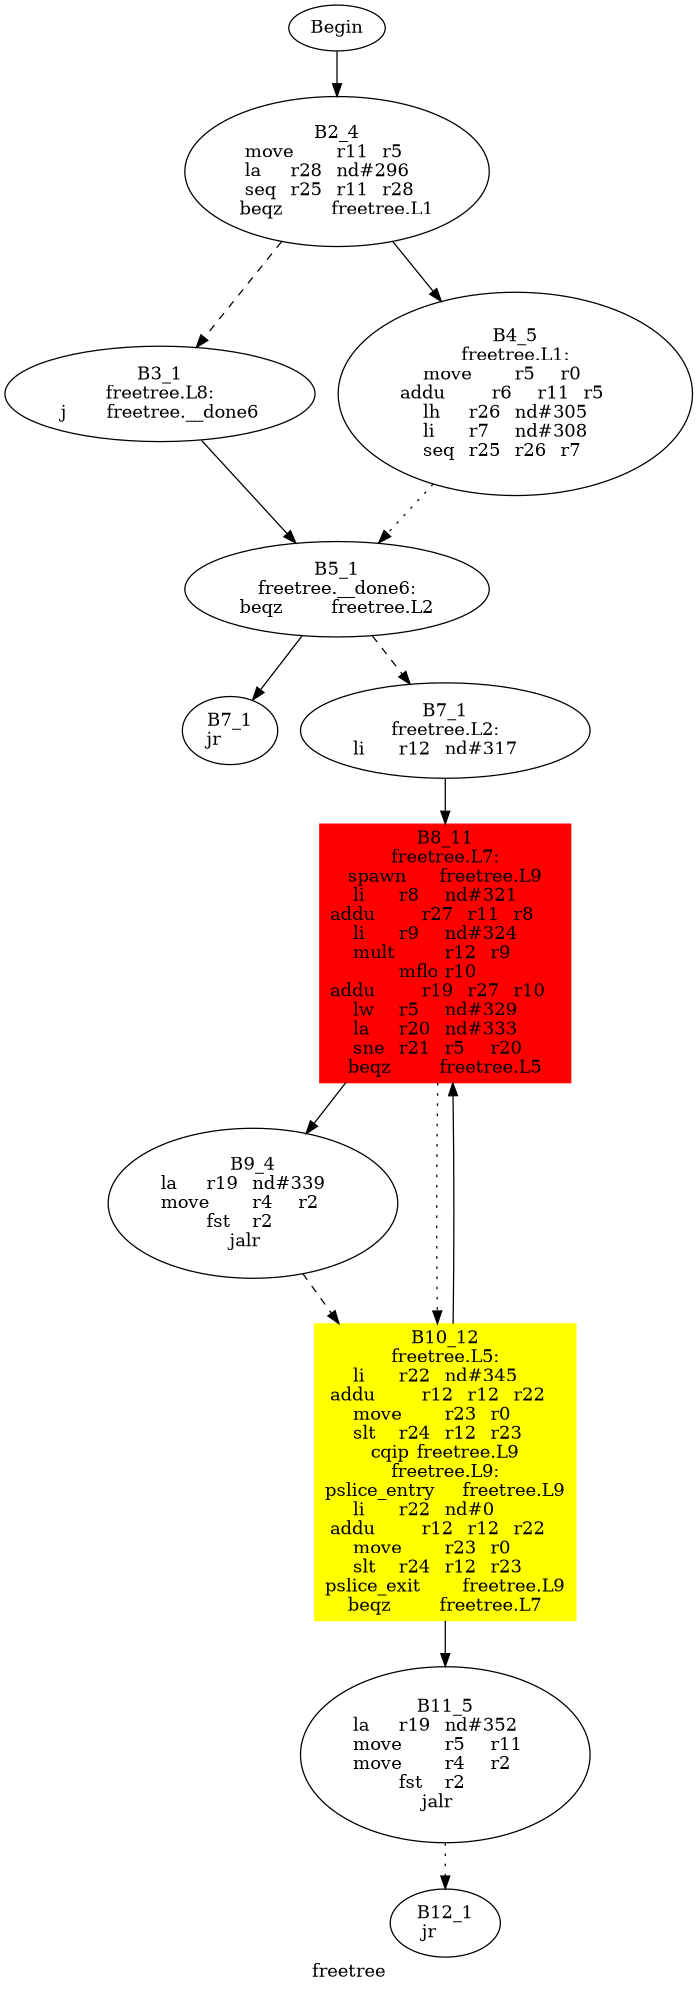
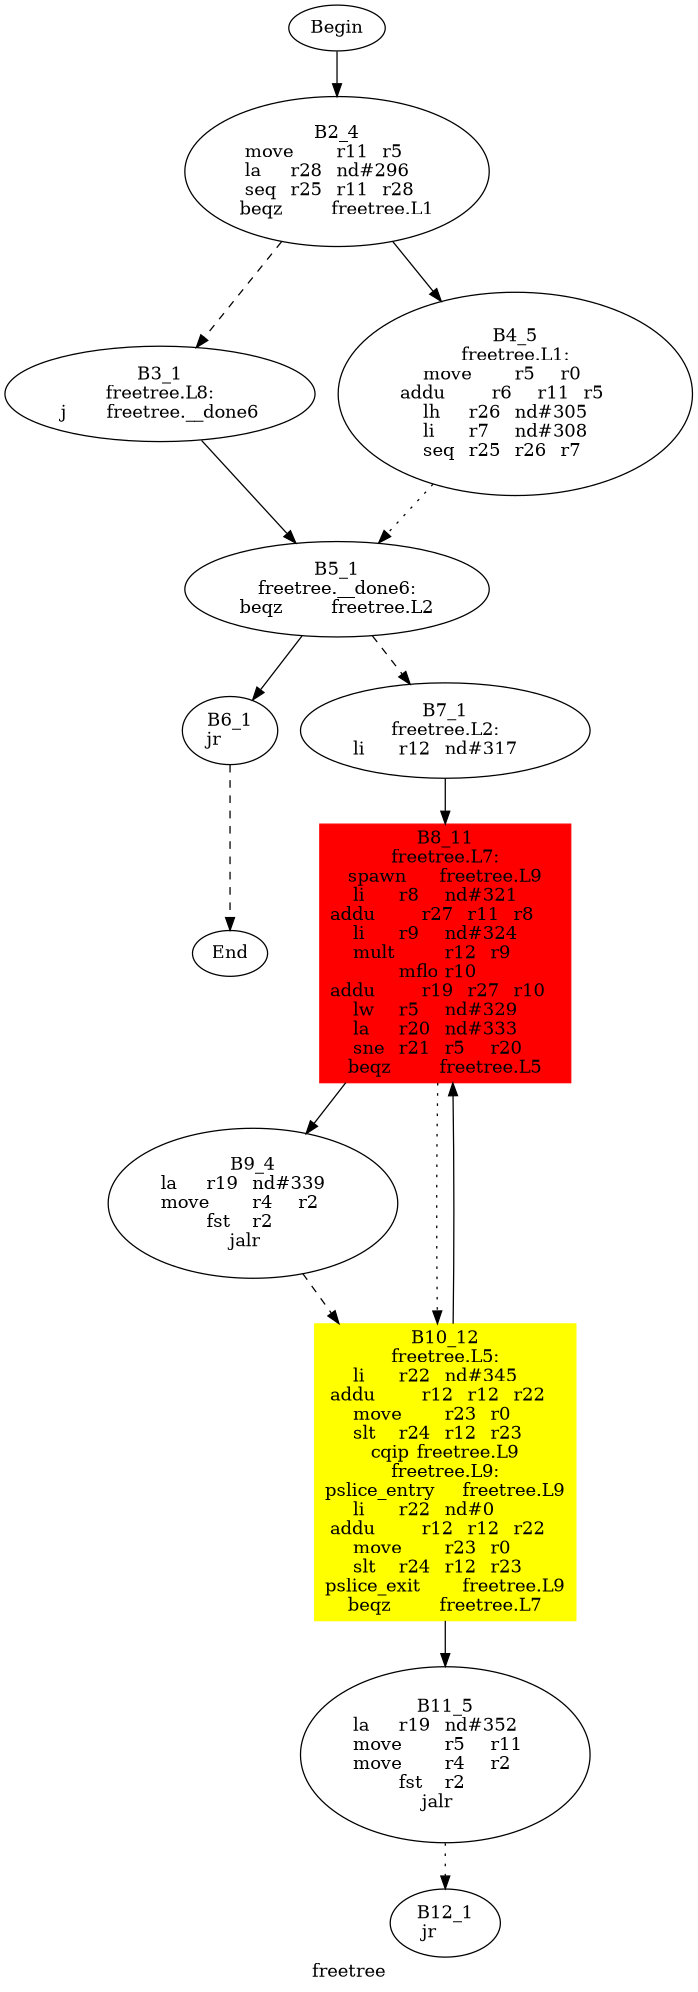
  digraph {
    color=purple
    label=freetree
    style=dashed
    edge [style=solid]
    n1 [label=Begin]
    n2 [label="B2_4\nmove	r11	r5	\nla	r28	nd#296	\nseq	r25	r11	r28	\nbeqz	freetree.L1\n"]
    n3 [label="B3_1\nfreetree.L8:\nj	freetree.__done6\n"]
    n4 [label="B4_5\nfreetree.L1:\nmove	r5	r0	\naddu	r6	r11	r5	\nlh	r26	nd#305	\nli	r7	nd#308	\nseq	r25	r26	r7	\n"]
    n5 [label="B5_1\nfreetree.__done6:\nbeqz	freetree.L2\n"]
-   n7 [label="B7_1\njr	\n"]
+   n6 [label=End]
+   n7 [label="B6_1\njr	\n"]
    n8 [label="B7_1\nfreetree.L2:\nli	r12	nd#317	\n"]
    n9 [color=red label="B8_11\nfreetree.L7:\nspawn	freetree.L9\nli	r8	nd#321	\naddu	r27	r11	r8	\nli	r9	nd#324	\nmult	r12	r9	\nmflo	r10	\naddu	r19	r27	r10	\nlw	r5	nd#329	\nla	r20	nd#333	\nsne	r21	r5	r20	\nbeqz	freetree.L5\n" shape=box style=filled]
    n10 [label="B9_4\nla	r19	nd#339	\nmove	r4	r2	\nfst	r2	\njalr	\n"]
    n11 [color=yellow label="B10_12\nfreetree.L5:\nli	r22	nd#345	\naddu	r12	r12	r22	\nmove	r23	r0	\nslt	r24	r12	r23	\ncqip	freetree.L9\nfreetree.L9:\npslice_entry	freetree.L9\nli	r22	nd#0	\naddu	r12	r12	r22	\nmove	r23	r0	\nslt	r24	r12	r23	\npslice_exit	freetree.L9\nbeqz	freetree.L7\n" shape=polygon style=filled]
    n12 [label="B11_5\nla	r19	nd#352	\nmove	r5	r11	\nmove	r4	r2	\nfst	r2	\njalr	\n"]
    n13 [label="B12_1\njr	\n"]
    n1 -> n2
    n2 -> n3 [style=dashed]
    n2 -> n4
    n3 -> n5
    n4 -> n5 [style=dotted]
    n5 -> n7
    n5 -> n8 [style=dashed]
+   n7 -> n6 [style=dashed]
    n8 -> n9
    n9 -> n10
    n9 -> n11 [style=dotted]
    n10 -> n11 [style=dashed]
    n11 -> n9
    n11 -> n12
    n12 -> n13 [style=dotted]
  }
